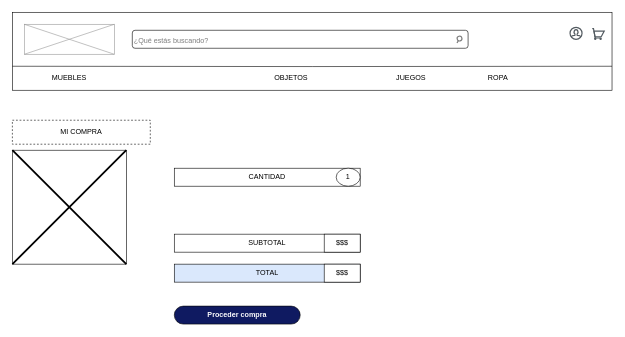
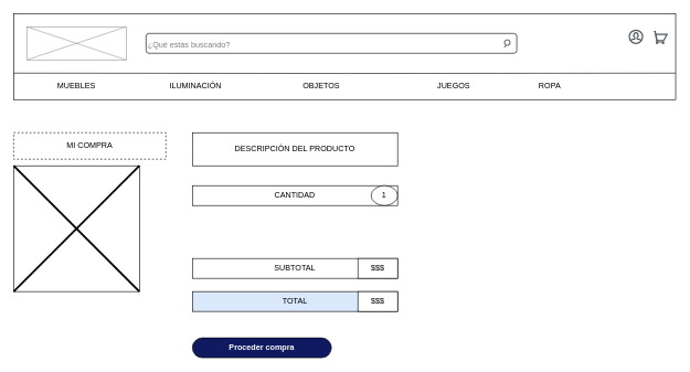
  <mxCell id="0" />
  <mxCell id="1" parent="0" />
  <mxCell id="2" value="MI COMPRA" style="rounded=0;whiteSpace=wrap;html=1;dashed=1;" parent="1" vertex="1"><mxGeometry x="20" y="200" width="230" height="40" as="geometry" /></mxCell>
  <mxCell id="3" value="" style="whiteSpace=wrap;html=1;aspect=fixed;" parent="1" vertex="1"><mxGeometry x="20" y="250" width="190" height="190" as="geometry" /></mxCell>
  <mxCell id="4" value="" style="shape=umlDestroy;whiteSpace=wrap;html=1;strokeWidth=3;" parent="1" vertex="1"><mxGeometry x="20" y="250" width="190" height="190" as="geometry" /></mxCell>
+ <mxCell id="5" value="DESCRIPCIÓN DEL PRODUCTO" style="rounded=0;whiteSpace=wrap;html=1;" parent="1" vertex="1"><mxGeometry x="290" y="200" width="310" height="50" as="geometry" /></mxCell>
  <mxCell id="6" value="SUBTOTAL" style="rounded=0;whiteSpace=wrap;html=1;" parent="1" vertex="1"><mxGeometry x="290" y="390" width="310" height="30" as="geometry" /></mxCell>
  <mxCell id="7" value="TOTAL" style="rounded=0;whiteSpace=wrap;html=1;fillColor=#dae8fc;" parent="1" vertex="1"><mxGeometry x="290" y="440" width="310" height="30" as="geometry" /></mxCell>
  <mxCell id="8" value="$$$" style="rounded=0;whiteSpace=wrap;html=1;" parent="1" vertex="1"><mxGeometry x="540" y="390" width="60" height="30" as="geometry" /></mxCell>
  <mxCell id="9" value="$$$" style="rounded=0;whiteSpace=wrap;html=1;" parent="1" vertex="1"><mxGeometry x="540" y="440" width="60" height="30" as="geometry" /></mxCell>
  <mxCell id="10" value="&lt;font color=&quot;#ffffff&quot;&gt;&lt;b&gt;Proceder compra&lt;/b&gt;&lt;/font&gt;" style="rounded=1;whiteSpace=wrap;html=1;arcSize=50;fillColor=#0F1A61;" parent="1" vertex="1"><mxGeometry x="290" y="510" width="210" height="30" as="geometry" /></mxCell>
  <mxCell id="11" value="" style="rounded=0;whiteSpace=wrap;html=1;" vertex="1" parent="1"><mxGeometry x="20" y="20" width="1000" height="130" as="geometry" /></mxCell>
  <mxCell id="12" value="" style="verticalLabelPosition=bottom;shadow=0;dashed=0;align=center;html=1;verticalAlign=top;strokeWidth=1;shape=mxgraph.mockup.graphics.simpleIcon;strokeColor=#999999;" vertex="1" parent="1"><mxGeometry x="40" y="40" width="150" height="50" as="geometry" /></mxCell>
  <mxCell id="13" value="" style="rounded=1;whiteSpace=wrap;html=1;" vertex="1" parent="1"><mxGeometry x="220" y="50" width="560" height="30" as="geometry" /></mxCell>
  <mxCell id="14" value="" style="endArrow=none;html=1;rounded=0;exitX=0;exitY=0.75;exitDx=0;exitDy=0;entryX=1;entryY=0.75;entryDx=0;entryDy=0;" edge="1" parent="1"><mxGeometry width="50" height="50" relative="1" as="geometry"><mxPoint x="20" y="110" as="sourcePoint" /><mxPoint x="1020" y="110" as="targetPoint" /><Array as="points"><mxPoint x="520" y="110.5" /></Array></mxGeometry></mxCell>
  <mxCell id="15" value="MUEBLES" style="text;html=1;strokeColor=none;fillColor=none;align=center;verticalAlign=middle;whiteSpace=wrap;rounded=0;" vertex="1" parent="1"><mxGeometry x="50" y="120" width="130" height="20" as="geometry" /></mxCell>
+ <mxCell id="16" value="ILUMINACIÓN" style="text;html=1;strokeColor=none;fillColor=none;align=center;verticalAlign=middle;whiteSpace=wrap;rounded=0;" vertex="1" parent="1"><mxGeometry x="230" y="120" width="130" height="20" as="geometry" /></mxCell>
  <mxCell id="17" value="OBJETOS" style="text;html=1;strokeColor=none;fillColor=none;align=center;verticalAlign=middle;whiteSpace=wrap;rounded=0;" vertex="1" parent="1"><mxGeometry x="420" y="120" width="130" height="20" as="geometry" /></mxCell>
  <mxCell id="18" value="ROPA" style="text;html=1;strokeColor=none;fillColor=none;align=center;verticalAlign=middle;whiteSpace=wrap;rounded=0;" vertex="1" parent="1"><mxGeometry x="765" y="120" width="130" height="20" as="geometry" /></mxCell>
  <mxCell id="19" value="JUEGOS" style="text;html=1;strokeColor=none;fillColor=none;align=center;verticalAlign=middle;whiteSpace=wrap;rounded=0;" vertex="1" parent="1"><mxGeometry x="620" y="120" width="130" height="20" as="geometry" /></mxCell>
  <mxCell id="20" value="&lt;font color=&quot;#7d7d7d&quot;&gt;¿Qué estás buscando?&lt;/font&gt;" style="text;html=1;strokeColor=none;fillColor=none;align=center;verticalAlign=left;whiteSpace=wrap;rounded=0;fontFamily=Helvetica;" vertex="1" parent="1"><mxGeometry x="200" y="45" width="170" height="30" as="geometry" /></mxCell>
  <mxCell id="21" value="" style="html=1;verticalLabelPosition=bottom;align=center;labelBackgroundColor=#ffffff;verticalAlign=top;strokeWidth=2;strokeColor=#7D7D7D;shadow=0;dashed=0;shape=mxgraph.ios7.icons.looking_glass;rotation=75;" vertex="1" parent="1"><mxGeometry x="760" y="60" width="10" height="10" as="geometry" /></mxCell>
  <mxCell id="22" value="" style="html=1;verticalLabelPosition=bottom;align=center;labelBackgroundColor=#ffffff;verticalAlign=top;strokeWidth=2;strokeColor=#535b61;shadow=0;dashed=0;shape=mxgraph.ios7.icons.user;fontFamily=Helvetica;" vertex="1" parent="1"><mxGeometry x="950" y="45" width="20" height="20" as="geometry" /></mxCell>
  <mxCell id="23" value="" style="html=1;verticalLabelPosition=bottom;align=center;labelBackgroundColor=#ffffff;verticalAlign=top;strokeWidth=2;strokeColor=#535b61;shadow=0;dashed=0;shape=mxgraph.ios7.icons.shopping_cart;fontFamily=Helvetica;" vertex="1" parent="1"><mxGeometry x="987" y="47.25" width="20" height="17.75" as="geometry" /></mxCell>
  <mxCell id="24" value="CANTIDAD" style="rounded=0;whiteSpace=wrap;html=1;" vertex="1" parent="1"><mxGeometry x="290" y="280" width="310" height="30" as="geometry" /></mxCell>
  <mxCell id="25" value="1" style="ellipse;whiteSpace=wrap;html=1;" vertex="1" parent="1"><mxGeometry x="560" y="280" width="40" height="30" as="geometry" /></mxCell>
